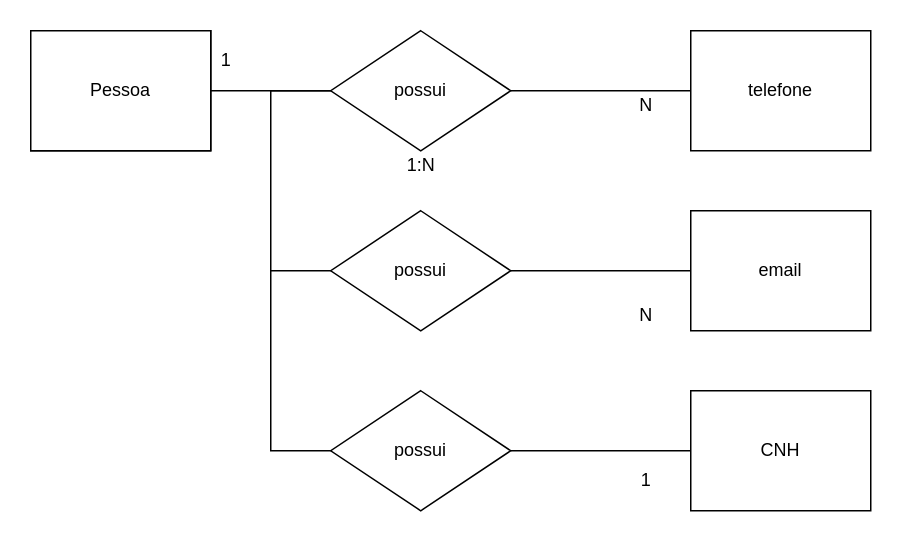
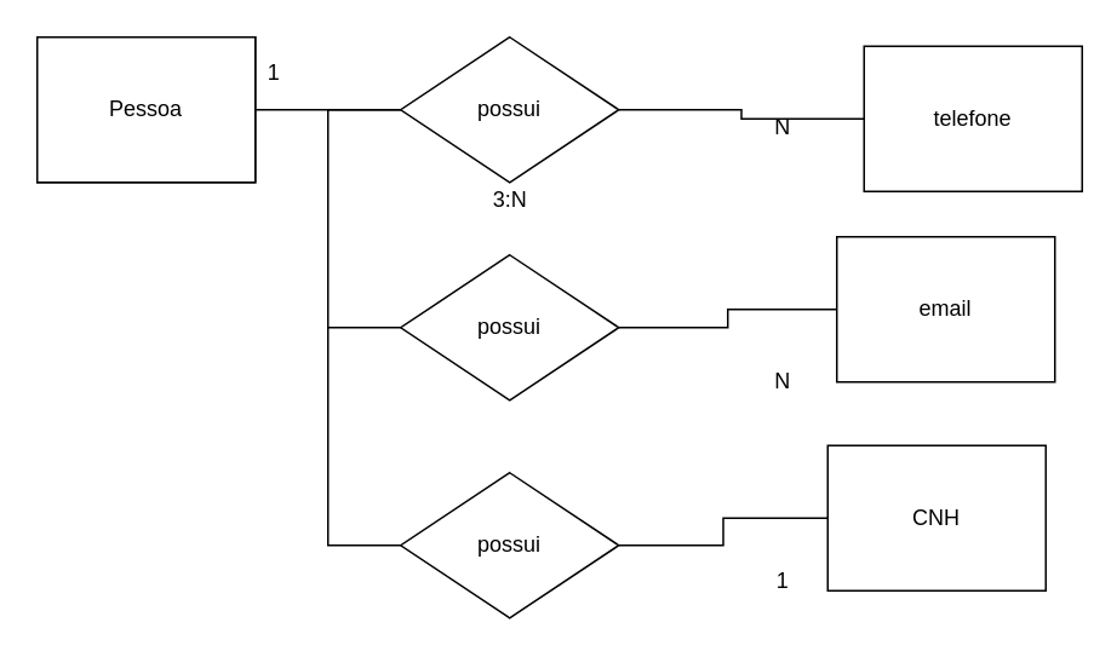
  <mxCell id="0" />
  <mxCell id="1" parent="0" />
  <mxCell id="2" style="edgeStyle=orthogonalEdgeStyle;rounded=0;orthogonalLoop=1;jettySize=auto;html=1;entryX=0;entryY=0.5;entryDx=0;entryDy=0;endArrow=none;endFill=0;" edge="1" parent="1" target="10"><mxGeometry relative="1" as="geometry"><mxPoint x="180" y="180" as="sourcePoint" /><Array as="points"><mxPoint x="190" y="60" /><mxPoint x="190" y="60" /></Array></mxGeometry></mxCell>
  <mxCell id="3" style="edgeStyle=orthogonalEdgeStyle;rounded=0;orthogonalLoop=1;jettySize=auto;html=1;endArrow=none;endFill=0;entryX=0;entryY=0.5;entryDx=0;entryDy=0;exitX=0;exitY=0.5;exitDx=0;exitDy=0;" edge="1" parent="1" source="14" target="12"><mxGeometry relative="1" as="geometry"><mxPoint x="180" y="180" as="targetPoint" /><mxPoint x="180" y="300" as="sourcePoint" /><Array as="points"><mxPoint x="180" y="300" /><mxPoint x="180" y="180" /></Array></mxGeometry></mxCell>
  <mxCell id="4" style="edgeStyle=orthogonalEdgeStyle;rounded=0;orthogonalLoop=1;jettySize=auto;html=1;exitX=1;exitY=0.5;exitDx=0;exitDy=0;endArrow=none;endFill=0;" edge="1" parent="1" source="5" target="10"><mxGeometry relative="1" as="geometry" /></mxCell>
  <mxCell id="5" value="Pessoa" style="rounded=0;whiteSpace=wrap;html=1;" vertex="1" parent="1"><mxGeometry x="20" y="20" width="120" height="80" as="geometry" /></mxCell>
- <mxCell id="6" value="telefone" style="rounded=0;whiteSpace=wrap;html=1;" vertex="1" parent="1"><mxGeometry x="460" y="20" width="120" height="80" as="geometry" /></mxCell>
- <mxCell id="7" value="email" style="rounded=0;whiteSpace=wrap;html=1;" vertex="1" parent="1"><mxGeometry x="460" y="140" width="120" height="80" as="geometry" /></mxCell>
- <mxCell id="8" value="CNH" style="rounded=0;whiteSpace=wrap;html=1;" vertex="1" parent="1"><mxGeometry x="460" y="260" width="120" height="80" as="geometry" /></mxCell>
+ <mxCell id="6" value="telefone" style="rounded=0;whiteSpace=wrap;html=1;" vertex="1" parent="1"><mxGeometry x="475" y="25" width="120" height="80" as="geometry" /></mxCell>
+ <mxCell id="7" value="email" style="rounded=0;whiteSpace=wrap;html=1;" vertex="1" parent="1"><mxGeometry x="460" y="130" width="120" height="80" as="geometry" /></mxCell>
+ <mxCell id="8" value="CNH" style="rounded=0;whiteSpace=wrap;html=1;" vertex="1" parent="1"><mxGeometry x="455" y="245" width="120" height="80" as="geometry" /></mxCell>
  <mxCell id="9" style="edgeStyle=orthogonalEdgeStyle;rounded=0;orthogonalLoop=1;jettySize=auto;html=1;exitX=1;exitY=0.5;exitDx=0;exitDy=0;entryX=0;entryY=0.5;entryDx=0;entryDy=0;endArrow=none;endFill=0;" edge="1" parent="1" source="10" target="6"><mxGeometry relative="1" as="geometry" /></mxCell>
  <mxCell id="10" value="possui" style="rhombus;whiteSpace=wrap;html=1;" vertex="1" parent="1"><mxGeometry x="220" y="20" width="120" height="80" as="geometry" /></mxCell>
  <mxCell id="11" style="edgeStyle=orthogonalEdgeStyle;rounded=0;orthogonalLoop=1;jettySize=auto;html=1;exitX=1;exitY=0.5;exitDx=0;exitDy=0;entryX=0;entryY=0.5;entryDx=0;entryDy=0;endArrow=none;endFill=0;" edge="1" parent="1" source="12" target="7"><mxGeometry relative="1" as="geometry" /></mxCell>
  <mxCell id="12" value="possui" style="rhombus;whiteSpace=wrap;html=1;" vertex="1" parent="1"><mxGeometry x="220" y="140" width="120" height="80" as="geometry" /></mxCell>
  <mxCell id="13" style="edgeStyle=orthogonalEdgeStyle;rounded=0;orthogonalLoop=1;jettySize=auto;html=1;exitX=1;exitY=0.5;exitDx=0;exitDy=0;entryX=0;entryY=0.5;entryDx=0;entryDy=0;endArrow=none;endFill=0;" edge="1" parent="1" source="14" target="8"><mxGeometry relative="1" as="geometry" /></mxCell>
  <mxCell id="14" value="possui" style="rhombus;whiteSpace=wrap;html=1;" vertex="1" parent="1"><mxGeometry x="220" y="260" width="120" height="80" as="geometry" /></mxCell>
  <mxCell id="15" value="Pessoa" style="rounded=0;whiteSpace=wrap;html=1;" vertex="1" parent="1"><mxGeometry x="20" y="20" width="120" height="80" as="geometry" /></mxCell>
  <mxCell id="16" value="1" style="text;html=1;align=center;verticalAlign=middle;resizable=0;points=[];autosize=1;strokeColor=none;" vertex="1" parent="1"><mxGeometry x="420" y="310" width="20" height="20" as="geometry" /></mxCell>
  <mxCell id="17" value="N" style="text;html=1;align=center;verticalAlign=middle;resizable=0;points=[];autosize=1;strokeColor=none;" vertex="1" parent="1"><mxGeometry x="420" y="200" width="20" height="20" as="geometry" /></mxCell>
  <mxCell id="18" value="N" style="text;html=1;align=center;verticalAlign=middle;resizable=0;points=[];autosize=1;strokeColor=none;" vertex="1" parent="1"><mxGeometry x="420" y="60" width="20" height="20" as="geometry" /></mxCell>
  <mxCell id="19" value="1" style="text;html=1;align=center;verticalAlign=middle;resizable=0;points=[];autosize=1;strokeColor=none;" vertex="1" parent="1"><mxGeometry x="140" y="30" width="20" height="20" as="geometry" /></mxCell>
- <mxCell id="20" value="1:N" style="text;html=1;align=center;verticalAlign=middle;resizable=0;points=[];autosize=1;strokeColor=none;" vertex="1" parent="1"><mxGeometry x="265" y="100" width="30" height="20" as="geometry" /></mxCell>
+ <mxCell id="20" value="3:N" style="text;html=1;align=center;verticalAlign=middle;resizable=0;points=[];autosize=1;strokeColor=none;" vertex="1" parent="1"><mxGeometry x="265" y="100" width="30" height="20" as="geometry" /></mxCell>
